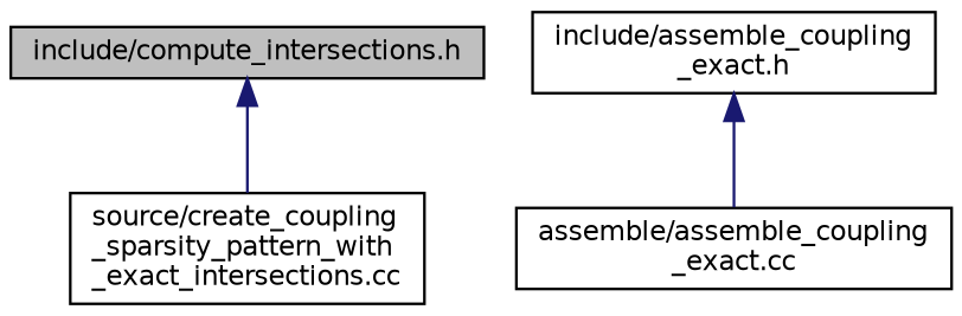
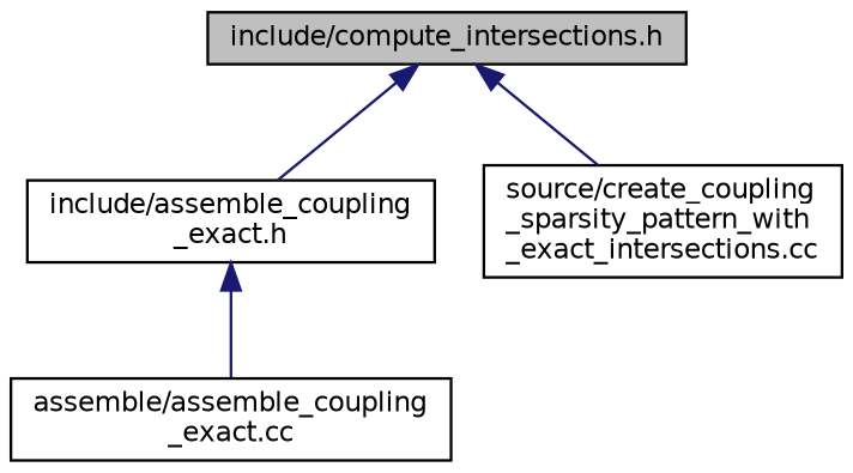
  digraph {
    node [color=black fontname=Helvetica fontsize=10 shape=record]
    edge [color=midnightblue dir=back fontname=Helvetica fontsize=10 labelfontname=Helvetica labelfontsize=10 style=solid]
    n1 [fillcolor=grey75 fontcolor=black height=0.2 label="include/compute_intersections.h" style=filled width=0.4]
    n2 [height=0.2 label="include/assemble_coupling\l_exact.h" width=0.4]
    n3 [height=0.2 label="source/create_coupling\l_sparsity_pattern_with\l_exact_intersections.cc" width=0.4]
    n4 [height=0.2 label="assemble/assemble_coupling\l_exact.cc" width=0.4]
+   n1 -> n2
    n1 -> n3
    n2 -> n4
  }
